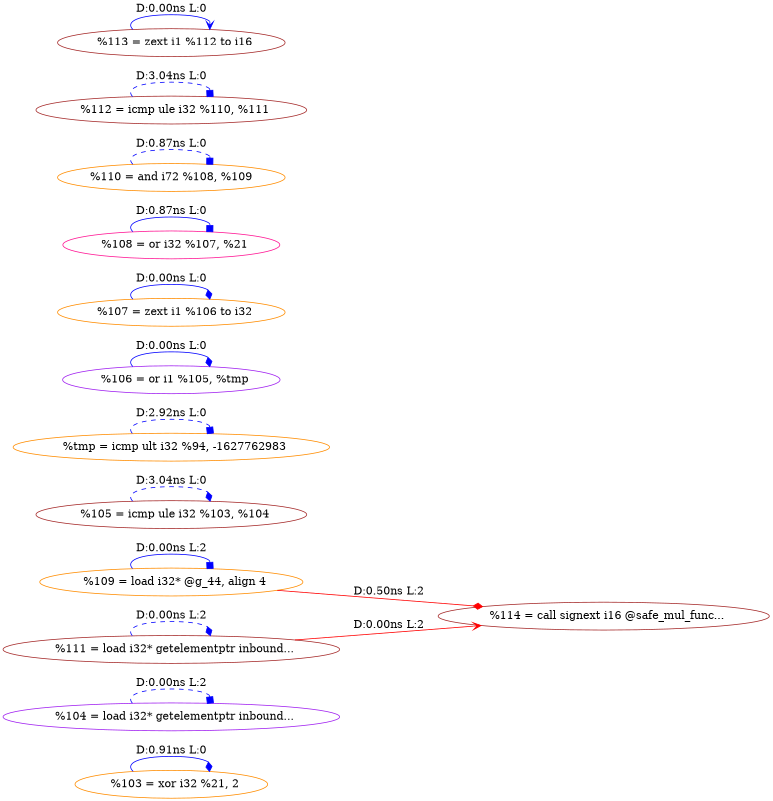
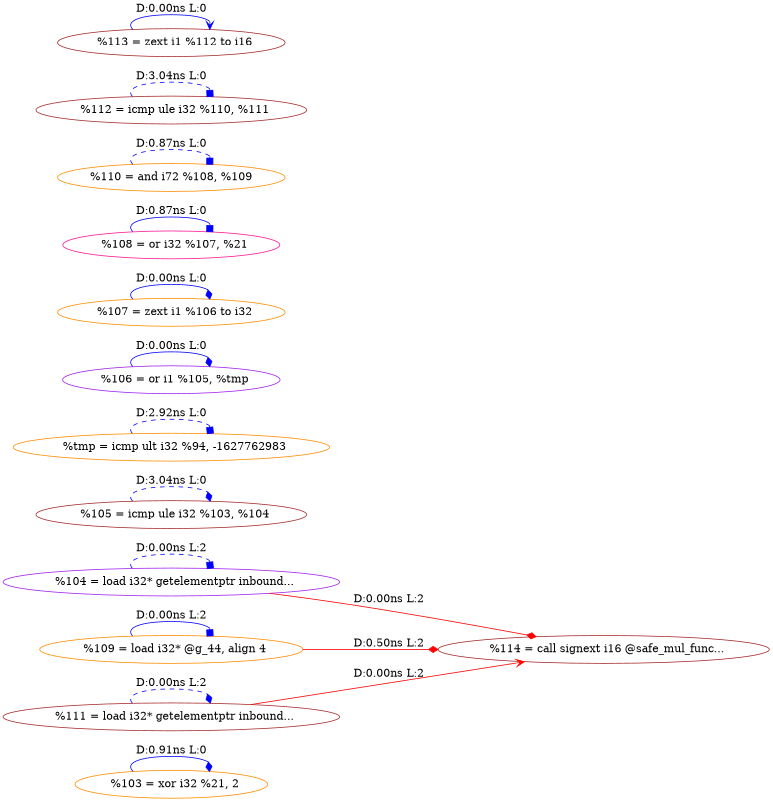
  digraph {
    rankdir=LR
    node [color=darkorange]
    edge [arrowhead=diamond color=blue style=solid]
    n1 [label="  %103 = xor i32 %21, 2"]
    n2 [color=purple label="  %104 = load i32* getelementptr inbound..."]
    n3 [color=brown label="  %114 = call signext i16 @safe_mul_func..."]
    n4 [color=brown label="  %105 = icmp ule i32 %103, %104"]
    n5 [label="  %tmp = icmp ult i32 %94, -1627762983"]
    n6 [color=purple label="  %106 = or i1 %105, %tmp"]
    n7 [label="  %107 = zext i1 %106 to i32"]
    n8 [color=deeppink label="  %108 = or i32 %107, %21"]
    n9 [label="  %109 = load i32* @g_44, align 4"]
    n10 [label="%110 = and i72 %108, %109"]
    n11 [color=brown label="  %111 = load i32* getelementptr inbound..."]
    n12 [color=brown label="  %112 = icmp ule i32 %110, %111"]
    n13 [color=brown label="  %113 = zext i1 %112 to i16"]
    n1 -> n1 [label="D:0.91ns L:0"]
    n2 -> n2 [arrowhead=box label="D:0.00ns L:2" style=dashed]
+   n2 -> n3 [color=red label="D:0.00ns L:2"]
    n4 -> n4 [label="D:3.04ns L:0" style=dashed]
    n5 -> n5 [arrowhead=box label="D:2.92ns L:0" style=dashed]
    n6 -> n6 [label="D:0.00ns L:0"]
    n7 -> n7 [label="D:0.00ns L:0"]
    n8 -> n8 [arrowhead=box label="D:0.87ns L:0"]
    n9 -> n3 [color=red label="D:0.50ns L:2"]
    n9 -> n9 [arrowhead=box label="D:0.00ns L:2"]
    n10 -> n10 [arrowhead=box label="D:0.87ns L:0" style=dashed]
    n11 -> n3 [arrowhead=vee color=red label="D:0.00ns L:2"]
    n11 -> n11 [label="D:0.00ns L:2" style=dashed]
    n12 -> n12 [arrowhead=box label="D:3.04ns L:0" style=dashed]
    n13 -> n13 [arrowhead=vee label="D:0.00ns L:0"]
  }
